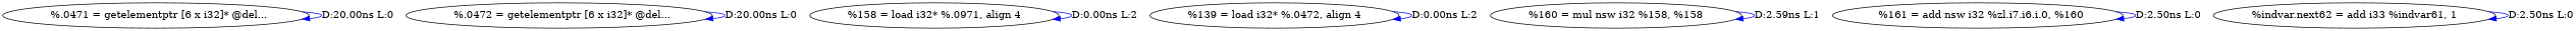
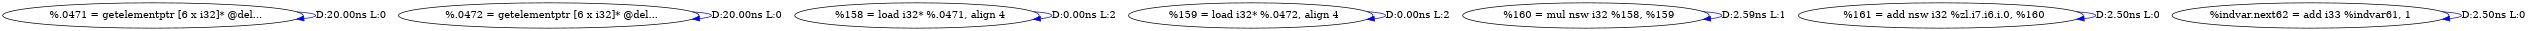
  digraph {
    edge [color=blue]
    n1 [label="  %.0471 = getelementptr [6 x i32]* @del..."]
    n2 [label="  %.0472 = getelementptr [6 x i32]* @del..."]
-   n3 [label="%158 = load i32* %.0971, align 4"]
-   n4 [label="%139 = load i32* %.0472, align 4"]
-   n5 [label="%160 = mul nsw i32 %158, %158"]
+   n3 [label="  %158 = load i32* %.0471, align 4"]
+   n4 [label="  %159 = load i32* %.0472, align 4"]
+   n5 [label="  %160 = mul nsw i32 %158, %159"]
    n6 [label="  %161 = add nsw i32 %zl.i7.i6.i.0, %160"]
    n7 [label="%indvar.next62 = add i33 %indvar61, 1"]
    n1 -> n1 [label="D:20.00ns L:0"]
    n2 -> n2 [label="D:20.00ns L:0"]
    n3 -> n3 [label="D:0.00ns L:2"]
    n4 -> n4 [label="D:0.00ns L:2"]
    n5 -> n5 [label="D:2.59ns L:1"]
    n6 -> n6 [label="D:2.50ns L:0"]
    n7 -> n7 [label="D:2.50ns L:0"]
  }
